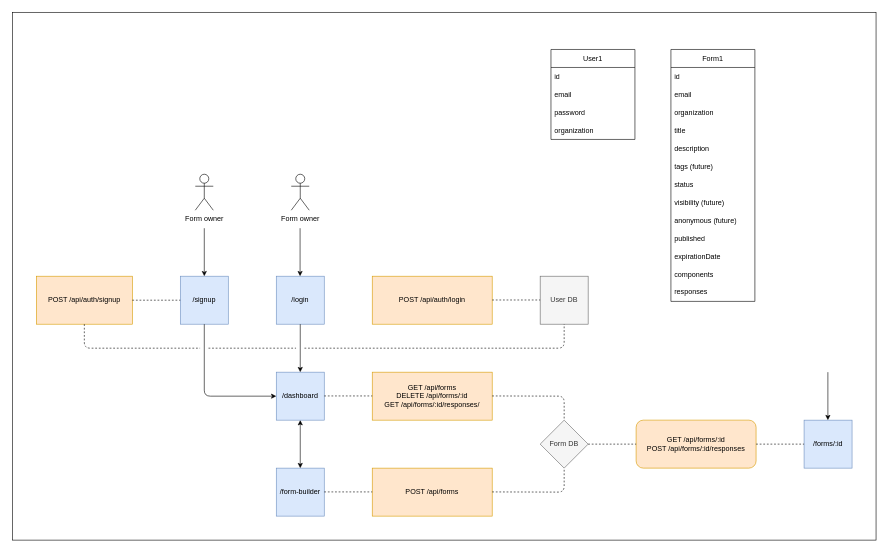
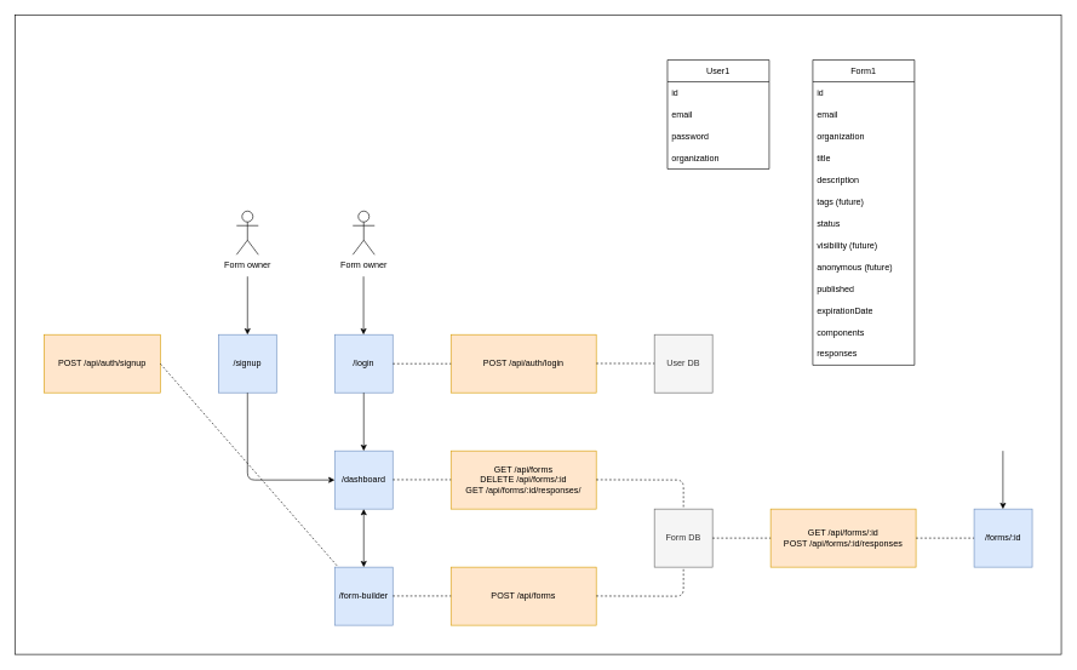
  <mxCell id="0" />
  <mxCell id="1" parent="0" />
  <mxCell id="2" value="/signup" style="whiteSpace=wrap;html=1;aspect=fixed;fillColor=#dae8fc;strokeColor=#6c8ebf;rounded=0;" vertex="1" parent="1"><mxGeometry x="300" y="460" width="80" height="80" as="geometry" /></mxCell>
  <mxCell id="3" value="/forms/:id" style="whiteSpace=wrap;html=1;aspect=fixed;fillColor=#dae8fc;strokeColor=#6c8ebf;rounded=0;" vertex="1" parent="1"><mxGeometry x="1340" y="700" width="80" height="80" as="geometry" /></mxCell>
  <mxCell id="4" value="" style="endArrow=classic;html=1;rounded=0;entryX=0.5;entryY=0;entryDx=0;entryDy=0;" edge="1" parent="1" target="2"><mxGeometry width="50" height="50" relative="1" as="geometry"><mxPoint x="340" y="380" as="sourcePoint" /><mxPoint x="430" y="300" as="targetPoint" /></mxGeometry></mxCell>
  <mxCell id="5" value="Form owner" style="shape=umlActor;verticalLabelPosition=bottom;verticalAlign=top;html=1;outlineConnect=0;rounded=0;" vertex="1" parent="1"><mxGeometry x="325" y="290" width="30" height="60" as="geometry" /></mxCell>
  <mxCell id="6" value="" style="endArrow=classic;html=1;rounded=0;entryX=0.5;entryY=0;entryDx=0;entryDy=0;" edge="1" parent="1"><mxGeometry width="50" height="50" relative="1" as="geometry"><mxPoint x="1379.71" y="620" as="sourcePoint" /><mxPoint x="1379.71" y="700" as="targetPoint" /></mxGeometry></mxCell>
  <mxCell id="7" value="/dashboard" style="whiteSpace=wrap;html=1;aspect=fixed;fillColor=#dae8fc;strokeColor=#6c8ebf;rounded=0;" vertex="1" parent="1"><mxGeometry x="460" y="620" width="80" height="80" as="geometry" /></mxCell>
  <mxCell id="8" value="/login" style="whiteSpace=wrap;html=1;aspect=fixed;fillColor=#dae8fc;strokeColor=#6c8ebf;rounded=0;" vertex="1" parent="1"><mxGeometry x="460" y="460" width="80" height="80" as="geometry" /></mxCell>
  <mxCell id="9" value="" style="endArrow=classic;html=1;rounded=0;entryX=0.5;entryY=0;entryDx=0;entryDy=0;" edge="1" parent="1"><mxGeometry width="50" height="50" relative="1" as="geometry"><mxPoint x="499.71" y="380" as="sourcePoint" /><mxPoint x="499.71" y="460" as="targetPoint" /></mxGeometry></mxCell>
  <mxCell id="10" value="Form owner" style="shape=umlActor;verticalLabelPosition=bottom;verticalAlign=top;html=1;outlineConnect=0;rounded=0;" vertex="1" parent="1"><mxGeometry x="485" y="290" width="30" height="60" as="geometry" /></mxCell>
  <mxCell id="11" value="User DB" style="whiteSpace=wrap;html=1;aspect=fixed;rounded=0;fillColor=#f5f5f5;fontColor=#333333;strokeColor=#666666;" vertex="1" parent="1"><mxGeometry x="900" y="460" width="80" height="80" as="geometry" /></mxCell>
  <mxCell id="12" value="" style="endArrow=classic;html=1;rounded=0;exitX=0.75;exitY=1;exitDx=0;exitDy=0;entryX=0.75;entryY=-0.024;entryDx=0;entryDy=0;curved=1;entryPerimeter=0;strokeColor=none;" edge="1" parent="1" source="8" target="7"><mxGeometry width="50" height="50" relative="1" as="geometry"><mxPoint x="280" y="630" as="sourcePoint" /><mxPoint x="330" y="580" as="targetPoint" /><Array as="points"><mxPoint x="450" y="670" /></Array></mxGeometry></mxCell>
  <mxCell id="13" value="User1" style="swimlane;fontStyle=0;childLayout=stackLayout;horizontal=1;startSize=30;horizontalStack=0;resizeParent=1;resizeParentMax=0;resizeLast=0;collapsible=1;marginBottom=0;whiteSpace=wrap;html=1;" vertex="1" parent="1"><mxGeometry x="918" y="82" width="140" height="150" as="geometry" /></mxCell>
  <mxCell id="14" value="id" style="text;strokeColor=none;fillColor=none;align=left;verticalAlign=middle;spacingLeft=4;spacingRight=4;overflow=hidden;points=[[0,0.5],[1,0.5]];portConstraint=eastwest;rotatable=0;whiteSpace=wrap;html=1;" vertex="1" parent="13"><mxGeometry y="30" width="140" height="30" as="geometry" /></mxCell>
  <mxCell id="15" value="email" style="text;strokeColor=none;fillColor=none;align=left;verticalAlign=middle;spacingLeft=4;spacingRight=4;overflow=hidden;points=[[0,0.5],[1,0.5]];portConstraint=eastwest;rotatable=0;whiteSpace=wrap;html=1;" vertex="1" parent="13"><mxGeometry y="60" width="140" height="30" as="geometry" /></mxCell>
  <mxCell id="16" value="password" style="text;strokeColor=none;fillColor=none;align=left;verticalAlign=middle;spacingLeft=4;spacingRight=4;overflow=hidden;points=[[0,0.5],[1,0.5]];portConstraint=eastwest;rotatable=0;whiteSpace=wrap;html=1;" vertex="1" parent="13"><mxGeometry y="90" width="140" height="30" as="geometry" /></mxCell>
  <mxCell id="17" value="organization" style="text;strokeColor=none;fillColor=none;align=left;verticalAlign=middle;spacingLeft=4;spacingRight=4;overflow=hidden;points=[[0,0.5],[1,0.5]];portConstraint=eastwest;rotatable=0;whiteSpace=wrap;html=1;" vertex="1" parent="13"><mxGeometry y="120" width="140" height="30" as="geometry" /></mxCell>
  <mxCell id="18" value="Form1" style="swimlane;fontStyle=0;childLayout=stackLayout;horizontal=1;startSize=30;horizontalStack=0;resizeParent=1;resizeParentMax=0;resizeLast=0;collapsible=1;marginBottom=0;whiteSpace=wrap;html=1;" vertex="1" parent="1"><mxGeometry x="1118" y="82" width="140" height="420" as="geometry" /></mxCell>
  <mxCell id="19" value="id" style="text;strokeColor=none;fillColor=none;align=left;verticalAlign=middle;spacingLeft=4;spacingRight=4;overflow=hidden;points=[[0,0.5],[1,0.5]];portConstraint=eastwest;rotatable=0;whiteSpace=wrap;html=1;" vertex="1" parent="18"><mxGeometry y="30" width="140" height="30" as="geometry" /></mxCell>
  <mxCell id="20" value="email" style="text;strokeColor=none;fillColor=none;align=left;verticalAlign=middle;spacingLeft=4;spacingRight=4;overflow=hidden;points=[[0,0.5],[1,0.5]];portConstraint=eastwest;rotatable=0;whiteSpace=wrap;html=1;" vertex="1" parent="18"><mxGeometry y="60" width="140" height="30" as="geometry" /></mxCell>
  <mxCell id="21" value="organization" style="text;strokeColor=none;fillColor=none;align=left;verticalAlign=middle;spacingLeft=4;spacingRight=4;overflow=hidden;points=[[0,0.5],[1,0.5]];portConstraint=eastwest;rotatable=0;whiteSpace=wrap;html=1;" vertex="1" parent="18"><mxGeometry y="90" width="140" height="30" as="geometry" /></mxCell>
  <mxCell id="22" value="title" style="text;strokeColor=none;fillColor=none;align=left;verticalAlign=middle;spacingLeft=4;spacingRight=4;overflow=hidden;points=[[0,0.5],[1,0.5]];portConstraint=eastwest;rotatable=0;whiteSpace=wrap;html=1;" vertex="1" parent="18"><mxGeometry y="120" width="140" height="30" as="geometry" /></mxCell>
  <mxCell id="23" value="description" style="text;strokeColor=none;fillColor=none;align=left;verticalAlign=middle;spacingLeft=4;spacingRight=4;overflow=hidden;points=[[0,0.5],[1,0.5]];portConstraint=eastwest;rotatable=0;whiteSpace=wrap;html=1;" vertex="1" parent="18"><mxGeometry y="150" width="140" height="30" as="geometry" /></mxCell>
  <mxCell id="24" value="tags (future)" style="text;strokeColor=none;fillColor=none;align=left;verticalAlign=middle;spacingLeft=4;spacingRight=4;overflow=hidden;points=[[0,0.5],[1,0.5]];portConstraint=eastwest;rotatable=0;whiteSpace=wrap;html=1;" vertex="1" parent="18"><mxGeometry y="180" width="140" height="30" as="geometry" /></mxCell>
  <mxCell id="25" value="status" style="text;strokeColor=none;fillColor=none;align=left;verticalAlign=middle;spacingLeft=4;spacingRight=4;overflow=hidden;points=[[0,0.5],[1,0.5]];portConstraint=eastwest;rotatable=0;whiteSpace=wrap;html=1;" vertex="1" parent="18"><mxGeometry y="210" width="140" height="30" as="geometry" /></mxCell>
  <mxCell id="26" value="visibility (future)" style="text;strokeColor=none;fillColor=none;align=left;verticalAlign=middle;spacingLeft=4;spacingRight=4;overflow=hidden;points=[[0,0.5],[1,0.5]];portConstraint=eastwest;rotatable=0;whiteSpace=wrap;html=1;" vertex="1" parent="18"><mxGeometry y="240" width="140" height="30" as="geometry" /></mxCell>
  <mxCell id="27" value="anonymous (future)" style="text;strokeColor=none;fillColor=none;align=left;verticalAlign=middle;spacingLeft=4;spacingRight=4;overflow=hidden;points=[[0,0.5],[1,0.5]];portConstraint=eastwest;rotatable=0;whiteSpace=wrap;html=1;" vertex="1" parent="18"><mxGeometry y="270" width="140" height="30" as="geometry" /></mxCell>
  <mxCell id="28" value="published" style="text;strokeColor=none;fillColor=none;align=left;verticalAlign=middle;spacingLeft=4;spacingRight=4;overflow=hidden;points=[[0,0.5],[1,0.5]];portConstraint=eastwest;rotatable=0;whiteSpace=wrap;html=1;" vertex="1" parent="18"><mxGeometry y="300" width="140" height="30" as="geometry" /></mxCell>
  <mxCell id="29" value="expirationDate" style="text;strokeColor=none;fillColor=none;align=left;verticalAlign=middle;spacingLeft=4;spacingRight=4;overflow=hidden;points=[[0,0.5],[1,0.5]];portConstraint=eastwest;rotatable=0;whiteSpace=wrap;html=1;" vertex="1" parent="18"><mxGeometry y="330" width="140" height="30" as="geometry" /></mxCell>
  <mxCell id="30" value="components" style="text;strokeColor=none;fillColor=none;align=left;verticalAlign=middle;spacingLeft=4;spacingRight=4;overflow=hidden;points=[[0,0.5],[1,0.5]];portConstraint=eastwest;rotatable=0;whiteSpace=wrap;html=1;" vertex="1" parent="18"><mxGeometry y="360" width="140" height="30" as="geometry" /></mxCell>
  <mxCell id="31" value="responses" style="text;strokeColor=none;fillColor=none;align=left;verticalAlign=middle;spacingLeft=4;spacingRight=4;overflow=hidden;points=[[0,0.5],[1,0.5]];portConstraint=eastwest;rotatable=0;whiteSpace=wrap;html=1;" vertex="1" parent="18"><mxGeometry y="390" width="140" height="30" as="geometry" /></mxCell>
- <mxCell id="32" value="Form DB" style="rhombus;whiteSpace=wrap;html=1;aspect=fixed;fillColor=#f5f5f5;fontColor=#333333;strokeColor=#666666;" vertex="1" parent="1"><mxGeometry x="900" y="700" width="80" height="80" as="geometry" /></mxCell>
+ <mxCell id="32" value="Form DB" style="whiteSpace=wrap;html=1;aspect=fixed;rounded=0;fillColor=#f5f5f5;fontColor=#333333;strokeColor=#666666;" vertex="1" parent="1"><mxGeometry x="900" y="700" width="80" height="80" as="geometry" /></mxCell>
  <mxCell id="33" value="/form-builder" style="whiteSpace=wrap;html=1;aspect=fixed;fillColor=#dae8fc;strokeColor=#6c8ebf;rounded=0;" vertex="1" parent="1"><mxGeometry x="460" y="780" width="80" height="80" as="geometry" /></mxCell>
  <mxCell id="34" value="POST /api/auth/signup" style="rounded=0;whiteSpace=wrap;html=1;fillColor=#ffe6cc;strokeColor=#d79b00;" vertex="1" parent="1"><mxGeometry x="60" y="460" width="160" height="80" as="geometry" /></mxCell>
  <mxCell id="35" value="GET /api/forms&lt;br&gt;DELETE /api/forms/:id&lt;br style=&quot;border-color: var(--border-color);&quot;&gt;GET /api/forms/:id/responses/" style="rounded=0;whiteSpace=wrap;html=1;fillColor=#ffe6cc;strokeColor=#d79b00;" vertex="1" parent="1"><mxGeometry x="620" y="620" width="200" height="80" as="geometry" /></mxCell>
  <mxCell id="36" value="POST /api/auth/login" style="rounded=0;whiteSpace=wrap;html=1;fillColor=#ffe6cc;strokeColor=#d79b00;" vertex="1" parent="1"><mxGeometry x="620" y="460" width="200" height="80" as="geometry" /></mxCell>
  <mxCell id="37" value="POST /api/forms" style="rounded=0;whiteSpace=wrap;html=1;fillColor=#ffe6cc;strokeColor=#d79b00;" vertex="1" parent="1"><mxGeometry x="620" y="780" width="200" height="80" as="geometry" /></mxCell>
  <mxCell id="38" value="" style="endArrow=classic;html=1;exitX=0.5;exitY=1;exitDx=0;exitDy=0;" edge="1" parent="1" source="2"><mxGeometry width="50" height="50" relative="1" as="geometry"><mxPoint x="310" y="530" as="sourcePoint" /><mxPoint x="460" y="660" as="targetPoint" /><Array as="points"><mxPoint x="340" y="660" /></Array></mxGeometry></mxCell>
  <mxCell id="39" value="" style="endArrow=classic;html=1;entryX=0.5;entryY=0;entryDx=0;entryDy=0;" edge="1" parent="1" source="8" target="7"><mxGeometry width="50" height="50" relative="1" as="geometry"><mxPoint x="500" y="520" as="sourcePoint" /><mxPoint x="550" y="470" as="targetPoint" /></mxGeometry></mxCell>
  <mxCell id="40" value="" style="endArrow=classic;startArrow=classic;html=1;entryX=0.5;entryY=1;entryDx=0;entryDy=0;exitX=0.5;exitY=0;exitDx=0;exitDy=0;" edge="1" parent="1" source="33" target="7"><mxGeometry width="50" height="50" relative="1" as="geometry"><mxPoint x="470" y="760" as="sourcePoint" /><mxPoint x="520" y="710" as="targetPoint" /></mxGeometry></mxCell>
+ <mxCell id="41" value="" style="endArrow=none;dashed=1;html=1;exitX=1;exitY=0.5;exitDx=0;exitDy=0;entryX=0;entryY=0.5;entryDx=0;entryDy=0;" edge="1" parent="1" source="8" target="36"><mxGeometry width="50" height="50" relative="1" as="geometry"><mxPoint x="560" y="550" as="sourcePoint" /><mxPoint x="610" y="500" as="targetPoint" /></mxGeometry></mxCell>
  <mxCell id="42" value="" style="endArrow=none;dashed=1;html=1;exitX=1;exitY=0.5;exitDx=0;exitDy=0;entryX=0;entryY=0.5;entryDx=0;entryDy=0;" edge="1" parent="1"><mxGeometry width="50" height="50" relative="1" as="geometry"><mxPoint x="540" y="659.66" as="sourcePoint" /><mxPoint x="620" y="659.66" as="targetPoint" /></mxGeometry></mxCell>
  <mxCell id="43" value="" style="endArrow=none;dashed=1;html=1;exitX=1;exitY=0.5;exitDx=0;exitDy=0;entryX=0;entryY=0.5;entryDx=0;entryDy=0;" edge="1" parent="1"><mxGeometry width="50" height="50" relative="1" as="geometry"><mxPoint x="540" y="819.66" as="sourcePoint" /><mxPoint x="620" y="819.66" as="targetPoint" /></mxGeometry></mxCell>
  <mxCell id="44" value="" style="endArrow=none;dashed=1;html=1;exitX=1;exitY=0.5;exitDx=0;exitDy=0;entryX=0;entryY=0.5;entryDx=0;entryDy=0;" edge="1" parent="1"><mxGeometry width="50" height="50" relative="1" as="geometry"><mxPoint x="820" y="499.66" as="sourcePoint" /><mxPoint x="900" y="499.66" as="targetPoint" /></mxGeometry></mxCell>
  <mxCell id="45" value="" style="endArrow=none;dashed=1;html=1;exitX=1;exitY=0.5;exitDx=0;exitDy=0;entryX=0.5;entryY=0;entryDx=0;entryDy=0;" edge="1" parent="1" target="32"><mxGeometry width="50" height="50" relative="1" as="geometry"><mxPoint x="820" y="659.66" as="sourcePoint" /><mxPoint x="900" y="659.66" as="targetPoint" /><Array as="points"><mxPoint x="940" y="660" /></Array></mxGeometry></mxCell>
  <mxCell id="46" value="" style="endArrow=none;dashed=1;html=1;exitX=1;exitY=0.5;exitDx=0;exitDy=0;entryX=0.5;entryY=1;entryDx=0;entryDy=0;" edge="1" parent="1" target="32"><mxGeometry width="50" height="50" relative="1" as="geometry"><mxPoint x="820" y="819.66" as="sourcePoint" /><mxPoint x="900" y="819.66" as="targetPoint" /><Array as="points"><mxPoint x="940" y="820" /></Array></mxGeometry></mxCell>
- <mxCell id="47" value="" style="endArrow=none;dashed=1;html=1;exitX=1;exitY=0.5;exitDx=0;exitDy=0;entryX=0;entryY=0.5;entryDx=0;entryDy=0;" edge="1" parent="1" source="34" target="2"><mxGeometry width="50" height="50" relative="1" as="geometry"><mxPoint x="250" y="540" as="sourcePoint" /><mxPoint x="300" y="490" as="targetPoint" /></mxGeometry></mxCell>
- <mxCell id="48" value="GET /api/forms/:id&lt;br&gt;POST /api/forms/:id/responses" style="whiteSpace=wrap;html=1;fillColor=#ffe6cc;strokeColor=#d79b00;rounded=1;" vertex="1" parent="1"><mxGeometry x="1060" y="700" width="200" height="80" as="geometry" /></mxCell>
+ <mxCell id="47" value="" style="endArrow=none;dashed=1;html=1;exitX=1;exitY=0.5;exitDx=0;exitDy=0;" edge="1" parent="1" source="34" target="33"><mxGeometry width="50" height="50" relative="1" as="geometry"><mxPoint x="250" y="540" as="sourcePoint" /><mxPoint x="300" y="490" as="targetPoint" /></mxGeometry></mxCell>
+ <mxCell id="48" value="GET /api/forms/:id&lt;br&gt;POST /api/forms/:id/responses" style="rounded=0;whiteSpace=wrap;html=1;fillColor=#ffe6cc;strokeColor=#d79b00;" vertex="1" parent="1"><mxGeometry x="1060" y="700" width="200" height="80" as="geometry" /></mxCell>
  <mxCell id="49" value="" style="endArrow=none;dashed=1;html=1;exitX=1;exitY=0.5;exitDx=0;exitDy=0;entryX=0;entryY=0.5;entryDx=0;entryDy=0;" edge="1" parent="1" source="32" target="48"><mxGeometry width="50" height="50" relative="1" as="geometry"><mxPoint x="1000" y="790" as="sourcePoint" /><mxPoint x="1050" y="740" as="targetPoint" /></mxGeometry></mxCell>
  <mxCell id="50" value="" style="endArrow=none;dashed=1;html=1;exitX=1;exitY=0.5;exitDx=0;exitDy=0;" edge="1" parent="1" source="48"><mxGeometry width="50" height="50" relative="1" as="geometry"><mxPoint x="1290" y="790" as="sourcePoint" /><mxPoint x="1340" y="740" as="targetPoint" /></mxGeometry></mxCell>
- <mxCell id="51" value="" style="endArrow=none;dashed=1;html=1;exitX=0.5;exitY=1;exitDx=0;exitDy=0;entryX=0.5;entryY=1;entryDx=0;entryDy=0;jumpStyle=gap;jumpSize=14;" edge="1" parent="1" source="34" target="11"><mxGeometry width="50" height="50" relative="1" as="geometry"><mxPoint x="140" y="580" as="sourcePoint" /><mxPoint x="940" y="580" as="targetPoint" /><Array as="points"><mxPoint x="140" y="580" /><mxPoint x="530" y="580" /><mxPoint x="940" y="580" /></Array></mxGeometry></mxCell>
  <mxCell id="52" value="" style="rounded=0;whiteSpace=wrap;html=1;fillColor=none;" vertex="1" parent="1"><mxGeometry x="20" y="20" width="1440" height="880" as="geometry" /></mxCell>
